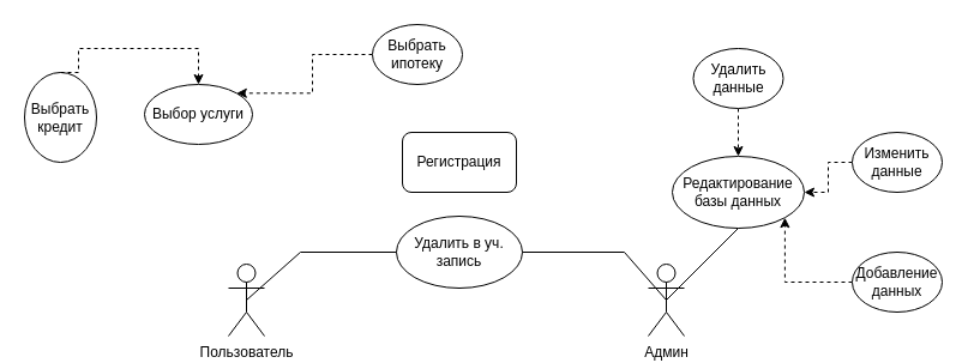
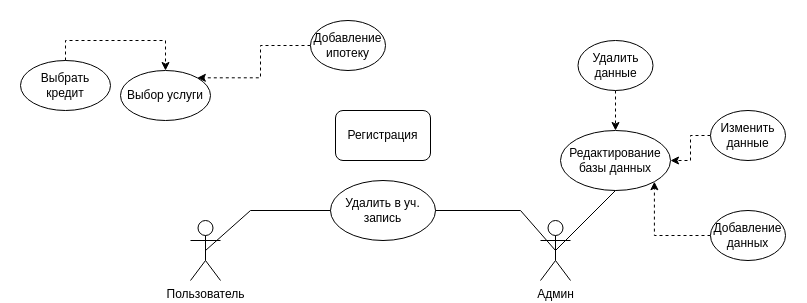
  <mxCell id="0" />
  <mxCell id="1" parent="0" />
  <mxCell id="2" value="Пользователь" style="shape=umlActor;verticalLabelPosition=bottom;verticalAlign=top;html=1;outlineConnect=0;" vertex="1" parent="1"><mxGeometry x="190" y="220" width="30" height="60" as="geometry" /></mxCell>
  <mxCell id="3" value="Админ" style="shape=umlActor;verticalLabelPosition=bottom;verticalAlign=top;html=1;outlineConnect=0;" vertex="1" parent="1"><mxGeometry x="540" y="220" width="30" height="60" as="geometry" /></mxCell>
  <mxCell id="4" value="Удалить в уч. запись" style="ellipse;whiteSpace=wrap;html=1;" vertex="1" parent="1"><mxGeometry x="330" y="180" width="105" height="60" as="geometry" /></mxCell>
  <mxCell id="5" value="" style="endArrow=none;html=1;rounded=0;exitX=0.5;exitY=0.5;exitDx=0;exitDy=0;exitPerimeter=0;entryX=0;entryY=0.5;entryDx=0;entryDy=0;" edge="1" parent="1" source="2" target="4"><mxGeometry width="50" height="50" relative="1" as="geometry"><mxPoint x="390" y="290" as="sourcePoint" /><mxPoint x="440" y="240" as="targetPoint" /><Array as="points"><mxPoint x="250" y="210" /></Array></mxGeometry></mxCell>
  <mxCell id="6" value="" style="endArrow=none;html=1;rounded=0;entryX=1;entryY=0.5;entryDx=0;entryDy=0;exitX=0.5;exitY=0.5;exitDx=0;exitDy=0;exitPerimeter=0;" edge="1" parent="1" source="3" target="4"><mxGeometry width="50" height="50" relative="1" as="geometry"><mxPoint x="420" y="320" as="sourcePoint" /><mxPoint x="470" y="270" as="targetPoint" /><Array as="points"><mxPoint x="520" y="210" /></Array></mxGeometry></mxCell>
  <mxCell id="7" value="Регистрация" style="whiteSpace=wrap;html=1;rounded=1;" vertex="1" parent="1"><mxGeometry x="335" y="110" width="95" height="50" as="geometry" /></mxCell>
  <mxCell id="8" value="Выбор услуги" style="ellipse;whiteSpace=wrap;html=1;" vertex="1" parent="1"><mxGeometry x="120" y="70" width="90" height="50" as="geometry" /></mxCell>
- <mxCell id="9" value="Выбрать кредит" style="ellipse;whiteSpace=wrap;html=1;" vertex="1" parent="1"><mxGeometry x="20" y="60" width="60" height="75" as="geometry" /></mxCell>
+ <mxCell id="9" value="Выбрать кредит" style="ellipse;whiteSpace=wrap;html=1;" vertex="1" parent="1"><mxGeometry x="20" y="60" width="90" height="50" as="geometry" /></mxCell>
  <mxCell id="10" style="edgeStyle=orthogonalEdgeStyle;rounded=0;orthogonalLoop=1;jettySize=auto;html=1;entryX=1;entryY=0;entryDx=0;entryDy=0;strokeColor=default;dashed=1;" edge="1" parent="1" source="11" target="8"><mxGeometry relative="1" as="geometry" /></mxCell>
- <mxCell id="11" value="Выбрать ипотеку" style="ellipse;whiteSpace=wrap;html=1;" vertex="1" parent="1"><mxGeometry x="310" y="20" width="75" height="50" as="geometry" /></mxCell>
+ <mxCell id="11" value="Добавление ипотеку" style="ellipse;whiteSpace=wrap;html=1;" vertex="1" parent="1"><mxGeometry x="310" y="20" width="75" height="50" as="geometry" /></mxCell>
  <mxCell id="12" style="edgeStyle=orthogonalEdgeStyle;rounded=0;orthogonalLoop=1;jettySize=auto;html=1;strokeColor=default;dashed=1;exitX=0.5;exitY=0;exitDx=0;exitDy=0;" edge="1" parent="1" source="9"><mxGeometry relative="1" as="geometry"><mxPoint x="140" y="190" as="sourcePoint" /><mxPoint x="165" y="70" as="targetPoint" /><Array as="points"><mxPoint x="65" y="40" /><mxPoint x="165" y="40" /></Array></mxGeometry></mxCell>
  <mxCell id="13" value="Редактирование базы данных" style="ellipse;whiteSpace=wrap;html=1;" vertex="1" parent="1"><mxGeometry x="560" y="130" width="110" height="60" as="geometry" /></mxCell>
  <mxCell id="14" value="" style="endArrow=none;html=1;rounded=0;entryX=0.5;entryY=1;entryDx=0;entryDy=0;exitX=0.5;exitY=0.5;exitDx=0;exitDy=0;exitPerimeter=0;" edge="1" parent="1" source="3" target="13"><mxGeometry width="50" height="50" relative="1" as="geometry"><mxPoint x="650" y="280" as="sourcePoint" /><mxPoint x="700" y="230" as="targetPoint" /></mxGeometry></mxCell>
  <mxCell id="15" style="edgeStyle=orthogonalEdgeStyle;rounded=0;orthogonalLoop=1;jettySize=auto;html=1;entryX=1;entryY=0.5;entryDx=0;entryDy=0;dashed=1;" edge="1" parent="1" source="16" target="13"><mxGeometry relative="1" as="geometry" /></mxCell>
  <mxCell id="16" value="Изменить данные" style="ellipse;whiteSpace=wrap;html=1;" vertex="1" parent="1"><mxGeometry x="710" y="110" width="75" height="50" as="geometry" /></mxCell>
  <mxCell id="17" style="edgeStyle=orthogonalEdgeStyle;rounded=0;orthogonalLoop=1;jettySize=auto;html=1;entryX=0.5;entryY=0;entryDx=0;entryDy=0;dashed=1;" edge="1" parent="1" source="18" target="13"><mxGeometry relative="1" as="geometry" /></mxCell>
  <mxCell id="18" value="Удалить данные" style="ellipse;whiteSpace=wrap;html=1;" vertex="1" parent="1"><mxGeometry x="577.5" y="40" width="75" height="50" as="geometry" /></mxCell>
  <mxCell id="19" style="edgeStyle=orthogonalEdgeStyle;rounded=0;orthogonalLoop=1;jettySize=auto;html=1;entryX=1;entryY=1;entryDx=0;entryDy=0;dashed=1;" edge="1" parent="1" source="20" target="13"><mxGeometry relative="1" as="geometry" /></mxCell>
  <mxCell id="20" value="Добавление данных" style="ellipse;whiteSpace=wrap;html=1;" vertex="1" parent="1"><mxGeometry x="710" y="210" width="75" height="50" as="geometry" /></mxCell>
